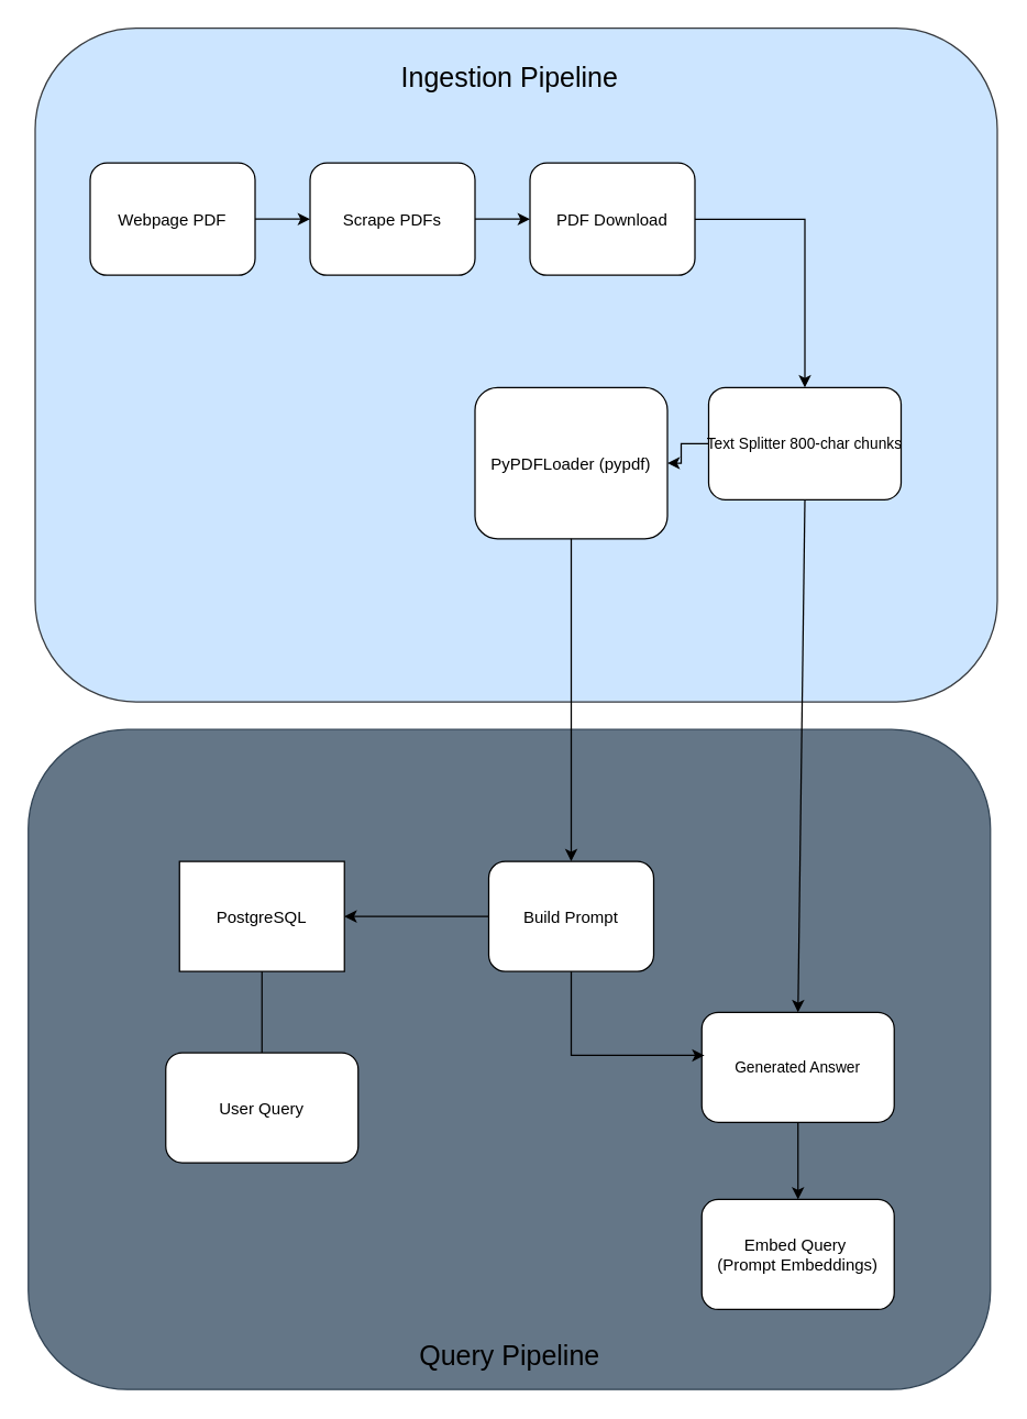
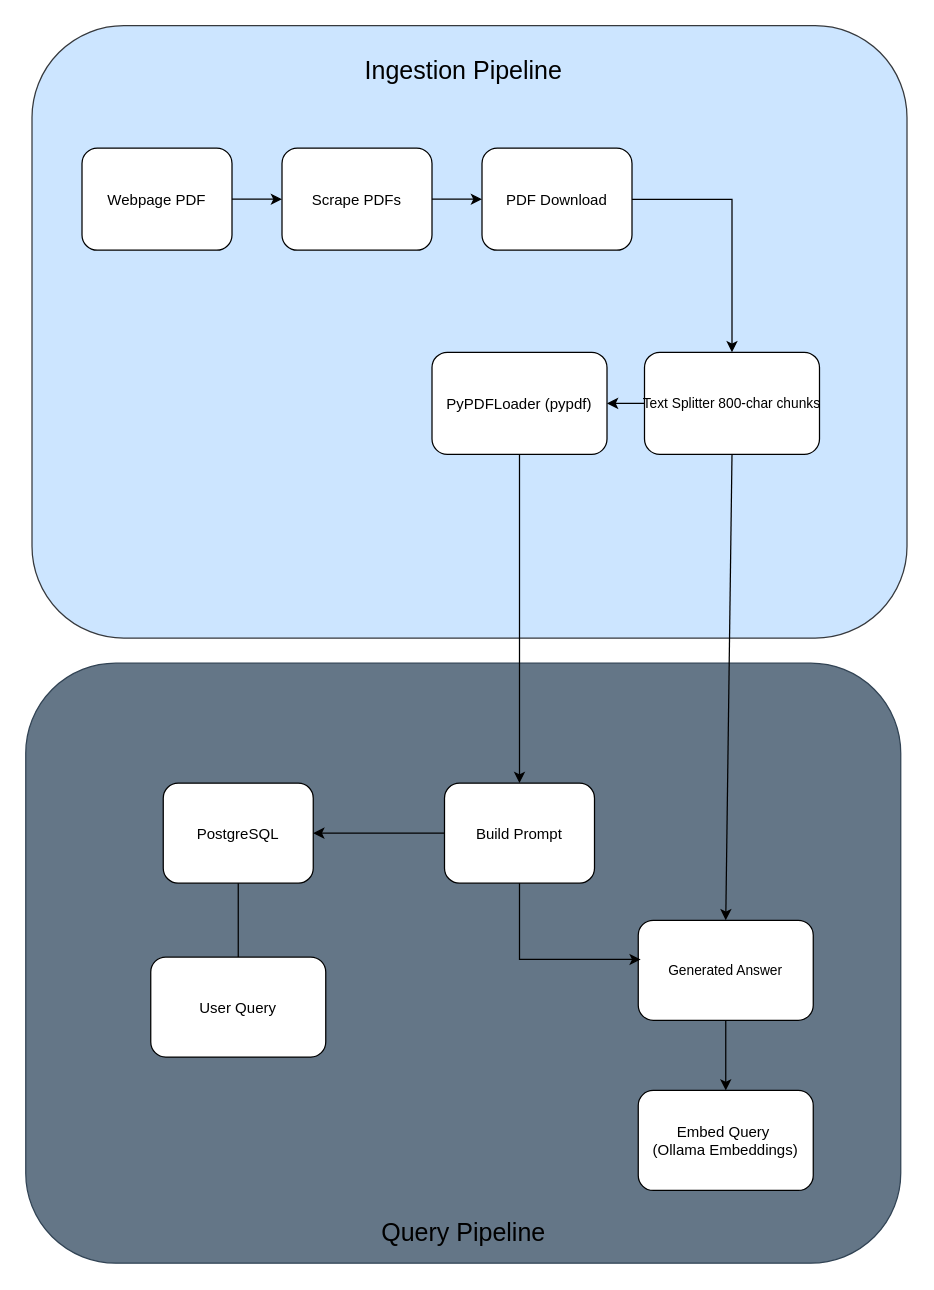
  <mxCell id="0" />
  <mxCell id="1" parent="0" />
  <mxCell id="2" value="" style="rounded=1;fillColor=#cce5ff;fontSize=14;fontStyle=1;strokeColor=#36393d;" vertex="1" parent="1"><mxGeometry x="25" y="20" width="700" height="490" as="geometry" /></mxCell>
  <mxCell id="3" value="Webpage PDF" style="rounded=1;fillColor=#ffffff;" vertex="1" parent="2"><mxGeometry x="40" y="98" width="120" height="81.667" as="geometry" /></mxCell>
  <mxCell id="4" value="Scrape PDFs" style="rounded=1;fillColor=#ffffff;" vertex="1" parent="2"><mxGeometry x="200" y="98" width="120" height="81.667" as="geometry" /></mxCell>
  <mxCell id="5" value="PDF Download" style="rounded=1;fillColor=#ffffff;" vertex="1" parent="2"><mxGeometry x="360" y="98" width="120" height="81.667" as="geometry" /></mxCell>
- <mxCell id="6" value="PyPDFLoader (pypdf)" style="rounded=1;fillColor=#ffffff;" vertex="1" parent="2"><mxGeometry x="320" y="261.333" width="140" height="110" as="geometry" /></mxCell>
+ <mxCell id="6" value="PyPDFLoader (pypdf)" style="rounded=1;fillColor=#ffffff;" vertex="1" parent="2"><mxGeometry x="320" y="261.333" width="140" height="81.667" as="geometry" /></mxCell>
  <mxCell id="7" value="Text Splitter 800-char chunks" style="rounded=1;fillColor=#ffffff;fontSize=11;" vertex="1" parent="2"><mxGeometry x="490" y="261.333" width="140" height="81.667" as="geometry" /></mxCell>
  <mxCell id="8" style="edgeStyle=orthogonalEdgeStyle;rounded=0;orthogonalLoop=1;jettySize=auto;html=1;strokeColor=#000000;" edge="1" parent="2" source="3" target="4"><mxGeometry relative="1" as="geometry" /></mxCell>
  <mxCell id="9" style="edgeStyle=orthogonalEdgeStyle;rounded=0;orthogonalLoop=1;jettySize=auto;html=1;strokeColor=#000000;" edge="1" parent="2" source="4" target="5"><mxGeometry relative="1" as="geometry" /></mxCell>
  <mxCell id="10" style="edgeStyle=orthogonalEdgeStyle;rounded=0;orthogonalLoop=1;jettySize=auto;html=1;strokeColor=#000000;" edge="1" parent="2" source="5" target="7"><mxGeometry relative="1" as="geometry" /></mxCell>
  <mxCell id="11" style="edgeStyle=orthogonalEdgeStyle;rounded=0;orthogonalLoop=1;jettySize=auto;html=1;strokeColor=#000000;" edge="1" parent="2" source="7" target="6"><mxGeometry relative="1" as="geometry" /></mxCell>
  <mxCell id="12" value="&lt;font style=&quot;font-size: 20px;&quot;&gt;Ingestion Pipeline&lt;/font&gt;" style="text;html=1;align=center;verticalAlign=middle;whiteSpace=wrap;rounded=0;" vertex="1" parent="2"><mxGeometry x="253" y="20" width="185" height="30" as="geometry" /></mxCell>
  <mxCell id="13" value="" style="rounded=1;fillColor=#647687;fontSize=14;fontStyle=1;fontColor=light-dark(#FFFFFF,#FFFFFF);strokeColor=#314354;spacingLeft=2;" vertex="1" parent="1"><mxGeometry x="20" y="530" width="700" height="480" as="geometry" /></mxCell>
- <mxCell id="14" value="PostgreSQL" style="fillColor=#ffffff;rounded=0;" vertex="1" parent="13"><mxGeometry x="110" y="96" width="120" height="80.0" as="geometry" /></mxCell>
+ <mxCell id="14" value="PostgreSQL" style="rounded=1;fillColor=#ffffff;" vertex="1" parent="13"><mxGeometry x="110" y="96" width="120" height="80.0" as="geometry" /></mxCell>
  <mxCell id="15" value="Build Prompt" style="rounded=1;fillColor=#ffffff;" vertex="1" parent="13"><mxGeometry x="335" y="96" width="120" height="80.0" as="geometry" /></mxCell>
  <mxCell id="16" value="User Query" style="rounded=1;fillColor=#ffffff;" vertex="1" parent="13"><mxGeometry x="100" y="235.105" width="140" height="80.0" as="geometry" /></mxCell>
  <mxCell id="17" value="Generated Answer" style="rounded=1;fillColor=#ffffff;fontSize=11;" vertex="1" parent="13"><mxGeometry x="490" y="205.718" width="140" height="80.0" as="geometry" /></mxCell>
- <mxCell id="18" value="Embed Query &#10;(Prompt Embeddings)" style="rounded=1;fillColor=#ffffff;" vertex="1" parent="13"><mxGeometry x="490" y="341.881" width="140" height="80.0" as="geometry" /></mxCell>
+ <mxCell id="18" value="Embed Query &#10;(Ollama Embeddings)" style="rounded=1;fillColor=#ffffff;" vertex="1" parent="13"><mxGeometry x="490" y="341.881" width="140" height="80.0" as="geometry" /></mxCell>
  <mxCell id="19" value="" style="endArrow=classic;html=1;rounded=0;entryX=1;entryY=0.5;entryDx=0;entryDy=0;exitX=0;exitY=0.5;exitDx=0;exitDy=0;" edge="1" parent="13" source="15" target="14"><mxGeometry width="50" height="50" relative="1" as="geometry"><mxPoint x="360" y="225.306" as="sourcePoint" /><mxPoint x="410" y="176.327" as="targetPoint" /></mxGeometry></mxCell>
  <mxCell id="20" value="" style="endArrow=none;html=1;rounded=0;entryX=0.5;entryY=0;entryDx=0;entryDy=0;exitX=0.5;exitY=1;exitDx=0;exitDy=0;" edge="1" parent="13" source="14" target="16"><mxGeometry width="50" height="50" relative="1" as="geometry"><mxPoint x="360" y="225.306" as="sourcePoint" /><mxPoint x="410" y="176.327" as="targetPoint" /></mxGeometry></mxCell>
  <mxCell id="21" value="" style="endArrow=classic;html=1;rounded=0;entryX=0.014;entryY=0.392;entryDx=0;entryDy=0;entryPerimeter=0;exitX=0.5;exitY=1;exitDx=0;exitDy=0;" edge="1" parent="13" source="15" target="17"><mxGeometry width="50" height="50" relative="1" as="geometry"><mxPoint x="370" y="205.714" as="sourcePoint" /><mxPoint x="420" y="156.735" as="targetPoint" /><Array as="points"><mxPoint x="395" y="237.061" /></Array></mxGeometry></mxCell>
  <mxCell id="22" value="" style="endArrow=classic;html=1;rounded=0;entryX=0.5;entryY=0;entryDx=0;entryDy=0;exitX=0.5;exitY=1;exitDx=0;exitDy=0;" edge="1" parent="13" source="17" target="18"><mxGeometry width="50" height="50" relative="1" as="geometry"><mxPoint x="345" y="215.51" as="sourcePoint" /><mxPoint x="395" y="166.531" as="targetPoint" /></mxGeometry></mxCell>
  <mxCell id="23" value="&lt;font style=&quot;font-size: 20px;&quot;&gt;Query Pipeline&lt;/font&gt;" style="text;html=1;align=center;verticalAlign=middle;whiteSpace=wrap;rounded=0;" vertex="1" parent="13"><mxGeometry x="258" y="440" width="185" height="30" as="geometry" /></mxCell>
  <mxCell id="24" value="" style="endArrow=classic;html=1;rounded=0;entryX=0.5;entryY=0;entryDx=0;entryDy=0;exitX=0.5;exitY=1;exitDx=0;exitDy=0;" edge="1" parent="1" source="6" target="15"><mxGeometry width="50" height="50" relative="1" as="geometry"><mxPoint x="365" y="480" as="sourcePoint" /><mxPoint x="415" y="430" as="targetPoint" /></mxGeometry></mxCell>
  <mxCell id="25" value="" style="endArrow=classic;html=1;rounded=0;entryX=0.5;entryY=0;entryDx=0;entryDy=0;exitX=0.5;exitY=1;exitDx=0;exitDy=0;" edge="1" parent="1" source="7" target="17"><mxGeometry width="50" height="50" relative="1" as="geometry"><mxPoint x="365" y="590" as="sourcePoint" /><mxPoint x="415" y="540" as="targetPoint" /></mxGeometry></mxCell>
